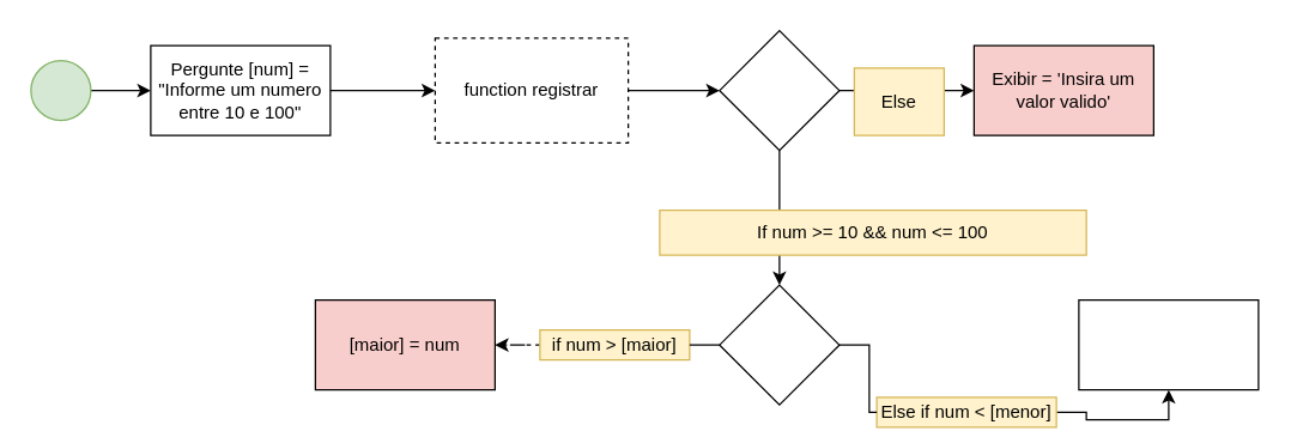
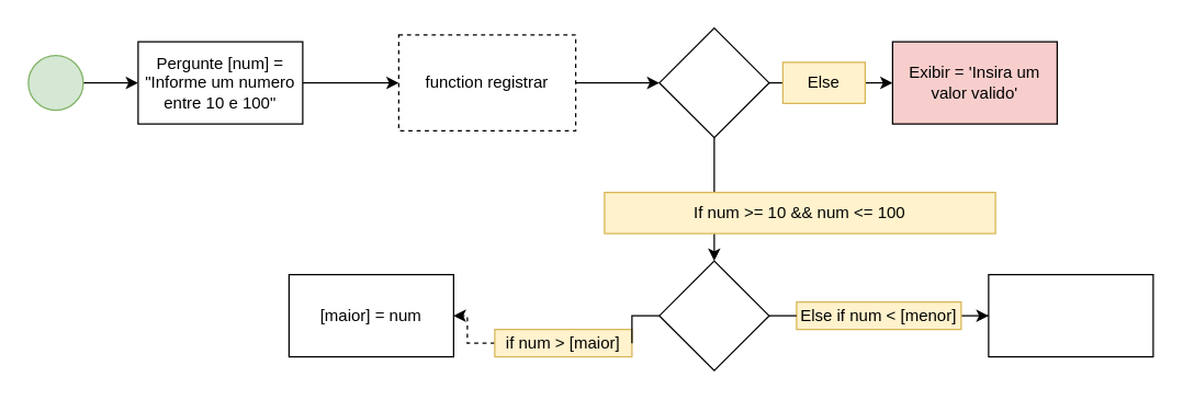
  <mxCell id="0" />
  <mxCell id="1" parent="0" />
  <mxCell id="2" value="" style="edgeStyle=orthogonalEdgeStyle;rounded=0;orthogonalLoop=1;jettySize=auto;html=1;" edge="1" parent="1" source="3" target="5"><mxGeometry relative="1" as="geometry" /></mxCell>
  <mxCell id="3" value="" style="ellipse;whiteSpace=wrap;html=1;aspect=fixed;fillColor=#d5e8d4;strokeColor=#82b366;" vertex="1" parent="1"><mxGeometry y="40" width="40" height="40" as="geometry" x="20" /></mxCell>
  <mxCell id="4" value="" style="edgeStyle=orthogonalEdgeStyle;rounded=0;orthogonalLoop=1;jettySize=auto;html=1;" edge="1" parent="1" source="5" target="7"><mxGeometry relative="1" as="geometry" /></mxCell>
  <mxCell id="5" value="Pergunte [num] = &quot;Informe um numero entre 10 e 100&quot;" style="whiteSpace=wrap;html=1;" vertex="1" parent="1"><mxGeometry x="100" y="30" width="120" height="60" as="geometry" /></mxCell>
  <mxCell id="6" style="edgeStyle=orthogonalEdgeStyle;rounded=0;orthogonalLoop=1;jettySize=auto;html=1;entryX=0;entryY=0.5;entryDx=0;entryDy=0;" edge="1" parent="1" source="7" target="10"><mxGeometry relative="1" as="geometry" /></mxCell>
  <mxCell id="7" value="function registrar" style="whiteSpace=wrap;html=1;dashed=1;" vertex="1" parent="1"><mxGeometry x="290" y="25" width="129" height="70" as="geometry" /></mxCell>
  <mxCell id="8" value="" style="edgeStyle=orthogonalEdgeStyle;rounded=0;orthogonalLoop=1;jettySize=auto;html=1;" edge="1" parent="1" source="10"><mxGeometry relative="1" as="geometry"><mxPoint x="520" y="190" as="targetPoint" /></mxGeometry></mxCell>
  <mxCell id="9" value="" style="edgeStyle=orthogonalEdgeStyle;rounded=0;orthogonalLoop=1;jettySize=auto;html=1;" edge="1" parent="1" source="10" target="12"><mxGeometry relative="1" as="geometry" /></mxCell>
  <mxCell id="10" value="" style="rhombus;whiteSpace=wrap;html=1;" vertex="1" parent="1"><mxGeometry x="480" y="20" width="80" height="80" as="geometry" /></mxCell>
  <mxCell id="11" value="If num &amp;gt;= 10 &amp;amp;&amp;amp; num &amp;lt;= 100" style="text;html=1;strokeColor=#d6b656;fillColor=#fff2cc;align=center;verticalAlign=middle;whiteSpace=wrap;rounded=0;" vertex="1" parent="1"><mxGeometry x="440" y="140" width="285" height="30" as="geometry" /></mxCell>
  <mxCell id="12" value="Exibir = 'Insira um valor valido'" style="whiteSpace=wrap;html=1;fillColor=#f8cecc;" vertex="1" parent="1"><mxGeometry x="650" y="30" width="120" height="60" as="geometry" /></mxCell>
- <mxCell id="13" value="Else" style="text;html=1;strokeColor=#d6b656;fillColor=#fff2cc;align=center;verticalAlign=middle;whiteSpace=wrap;rounded=0;" vertex="1" parent="1"><mxGeometry x="570" y="45" width="60" height="45" as="geometry" /></mxCell>
+ <mxCell id="13" value="Else" style="text;html=1;strokeColor=#d6b656;fillColor=#fff2cc;align=center;verticalAlign=middle;whiteSpace=wrap;rounded=0;" vertex="1" parent="1"><mxGeometry x="570" y="45" width="60" height="30" as="geometry" /></mxCell>
  <mxCell id="14" value="" style="edgeStyle=orthogonalEdgeStyle;rounded=0;orthogonalLoop=1;jettySize=auto;html=1;startArrow=none;dashed=1;" edge="1" parent="1" source="18" target="17"><mxGeometry relative="1" as="geometry" /></mxCell>
  <mxCell id="15" value="" style="edgeStyle=orthogonalEdgeStyle;rounded=0;orthogonalLoop=1;jettySize=auto;html=1;startArrow=none;" edge="1" parent="1" source="21" target="20"><mxGeometry relative="1" as="geometry" /></mxCell>
  <mxCell id="16" value="" style="rhombus;whiteSpace=wrap;html=1;" vertex="1" parent="1"><mxGeometry x="480" y="190" width="80" height="80" as="geometry" /></mxCell>
- <mxCell id="17" value="[maior] = num" style="whiteSpace=wrap;html=1;fillColor=#f8cecc;" vertex="1" parent="1"><mxGeometry x="210" y="200" width="120" height="60" as="geometry" /></mxCell>
- <mxCell id="18" value="if num &amp;gt; [maior]" style="text;html=1;strokeColor=#d6b656;fillColor=#fff2cc;align=center;verticalAlign=middle;whiteSpace=wrap;rounded=0;" vertex="1" parent="1"><mxGeometry x="360" y="220" width="100" height="20" as="geometry" /></mxCell>
+ <mxCell id="17" value="[maior] = num" style="whiteSpace=wrap;html=1;" vertex="1" parent="1"><mxGeometry x="210" y="200" width="120" height="60" as="geometry" /></mxCell>
+ <mxCell id="18" value="if num &amp;gt; [maior]" style="text;html=1;strokeColor=#d6b656;fillColor=#fff2cc;align=center;verticalAlign=middle;whiteSpace=wrap;rounded=0;" vertex="1" parent="1"><mxGeometry x="360" y="240" width="100" height="20" as="geometry" /></mxCell>
  <mxCell id="19" value="" style="edgeStyle=orthogonalEdgeStyle;rounded=0;orthogonalLoop=1;jettySize=auto;html=1;endArrow=none;" edge="1" parent="1" source="16" target="18"><mxGeometry relative="1" as="geometry"><mxPoint x="480" y="230" as="sourcePoint" /><mxPoint x="340" y="230" as="targetPoint" /></mxGeometry></mxCell>
  <mxCell id="20" value="" style="whiteSpace=wrap;html=1;" vertex="1" parent="1"><mxGeometry x="720" y="200" width="120" height="60" as="geometry" /></mxCell>
- <mxCell id="21" value="Else if num &amp;lt; [menor]" style="text;html=1;strokeColor=#d6b656;fillColor=#fff2cc;align=center;verticalAlign=middle;whiteSpace=wrap;rounded=0;" vertex="1" parent="1"><mxGeometry x="585" y="265" width="120" height="20" as="geometry" /></mxCell>
+ <mxCell id="21" value="Else if num &amp;lt; [menor]" style="text;html=1;strokeColor=#d6b656;fillColor=#fff2cc;align=center;verticalAlign=middle;whiteSpace=wrap;rounded=0;" vertex="1" parent="1"><mxGeometry x="580" y="220" width="120" height="20" as="geometry" /></mxCell>
  <mxCell id="22" value="" style="edgeStyle=orthogonalEdgeStyle;rounded=0;orthogonalLoop=1;jettySize=auto;html=1;endArrow=none;" edge="1" parent="1" source="16" target="21"><mxGeometry relative="1" as="geometry"><mxPoint x="560" y="230" as="sourcePoint" /><mxPoint x="720" y="230" as="targetPoint" /></mxGeometry></mxCell>
